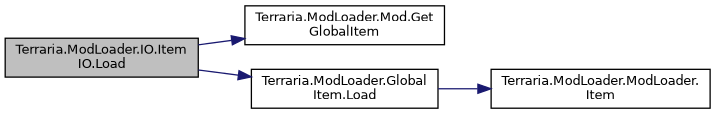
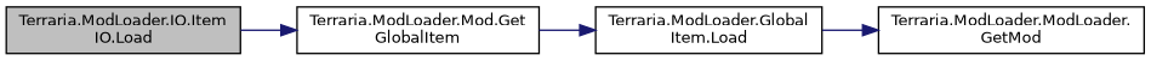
  digraph {
    fontname="DejaVu Sans"
    rankdir=LR
    node [color=black fillcolor=white fontname="DejaVu Sans" fontsize=10 shape=record style=filled]
    edge [color=midnightblue fontname="DejaVu Sans" fontsize=10 labelfontname=Helvetica labelfontsize=10 style=solid]
    n1 [fillcolor=grey75 fontcolor=black height=0.2 label="Terraria.ModLoader.IO.Item\lIO.Load" width=0.4]
    n2 [height=0.2 label="Terraria.ModLoader.Mod.Get\lGlobalItem" width=0.4]
    n3 [height=0.2 label="Terraria.ModLoader.Global\lItem.Load" width=0.4]
-   n4 [height=0.2 label="Terraria.ModLoader.ModLoader.\lItem" width=0.4]
+   n4 [height=0.2 label="Terraria.ModLoader.ModLoader.\lGetMod" width=0.4]
    n1 -> n2
-   n1 -> n3
+   n2 -> n3
    n3 -> n4
  }
